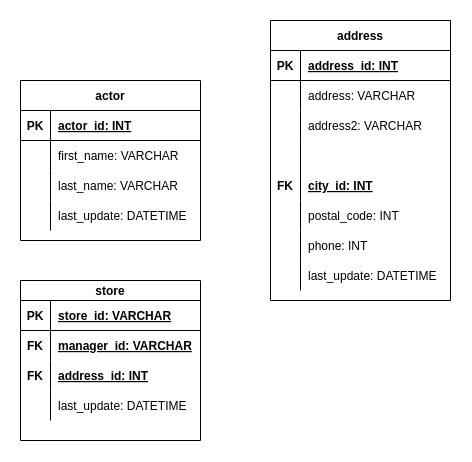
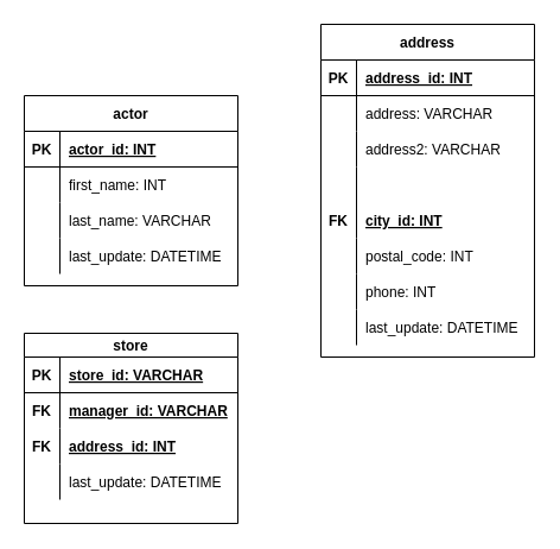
  <mxCell id="0" />
  <mxCell id="1" parent="0" />
  <mxCell id="2" value="address" style="shape=table;startSize=30;container=1;collapsible=1;childLayout=tableLayout;fixedRows=1;rowLines=0;fontStyle=1;align=center;resizeLast=1;" vertex="1" parent="1"><mxGeometry x="270" y="20" width="180" height="280" as="geometry"><mxRectangle x="300" y="50" width="80" height="30" as="alternateBounds" /></mxGeometry></mxCell>
  <mxCell id="3" value="" style="shape=partialRectangle;collapsible=0;dropTarget=0;pointerEvents=0;fillColor=none;top=0;left=0;bottom=1;right=0;points=[[0,0.5],[1,0.5]];portConstraint=eastwest;" vertex="1" parent="2"><mxGeometry y="30" width="180" height="30" as="geometry" /></mxCell>
  <mxCell id="4" value="PK" style="shape=partialRectangle;connectable=0;fillColor=none;top=0;left=0;bottom=0;right=0;fontStyle=1;overflow=hidden;" vertex="1" parent="3"><mxGeometry width="30" height="30" as="geometry" /></mxCell>
  <mxCell id="5" value="address_id: INT" style="shape=partialRectangle;connectable=0;fillColor=none;top=0;left=0;bottom=0;right=0;align=left;spacingLeft=6;fontStyle=5;overflow=hidden;" vertex="1" parent="3"><mxGeometry x="30" width="150" height="30" as="geometry" /></mxCell>
  <mxCell id="6" value="" style="shape=partialRectangle;collapsible=0;dropTarget=0;pointerEvents=0;fillColor=none;top=0;left=0;bottom=0;right=0;points=[[0,0.5],[1,0.5]];portConstraint=eastwest;" vertex="1" parent="2"><mxGeometry y="60" width="180" height="30" as="geometry" /></mxCell>
  <mxCell id="7" value="" style="shape=partialRectangle;connectable=0;fillColor=none;top=0;left=0;bottom=0;right=0;editable=1;overflow=hidden;" vertex="1" parent="6"><mxGeometry width="30" height="30" as="geometry" /></mxCell>
  <mxCell id="8" value="address: VARCHAR" style="shape=partialRectangle;connectable=0;fillColor=none;top=0;left=0;bottom=0;right=0;align=left;spacingLeft=6;overflow=hidden;" vertex="1" parent="6"><mxGeometry x="30" width="150" height="30" as="geometry" /></mxCell>
  <mxCell id="9" value="" style="shape=partialRectangle;collapsible=0;dropTarget=0;pointerEvents=0;fillColor=none;top=0;left=0;bottom=0;right=0;points=[[0,0.5],[1,0.5]];portConstraint=eastwest;" vertex="1" parent="2"><mxGeometry y="90" width="180" height="30" as="geometry" /></mxCell>
  <mxCell id="10" value="" style="shape=partialRectangle;connectable=0;fillColor=none;top=0;left=0;bottom=0;right=0;editable=1;overflow=hidden;" vertex="1" parent="9"><mxGeometry width="30" height="30" as="geometry" /></mxCell>
  <mxCell id="11" value="address2: VARCHAR" style="shape=partialRectangle;connectable=0;fillColor=none;top=0;left=0;bottom=0;right=0;align=left;spacingLeft=6;overflow=hidden;" vertex="1" parent="9"><mxGeometry x="30" width="150" height="30" as="geometry" /></mxCell>
  <mxCell id="12" value="" style="shape=partialRectangle;collapsible=0;dropTarget=0;pointerEvents=0;fillColor=none;top=0;left=0;bottom=0;right=0;points=[[0,0.5],[1,0.5]];portConstraint=eastwest;" vertex="1" parent="2"><mxGeometry y="120" width="180" height="30" as="geometry" /></mxCell>
  <mxCell id="13" value="" style="shape=partialRectangle;connectable=0;fillColor=none;top=0;left=0;bottom=0;right=0;editable=1;overflow=hidden;" vertex="1" parent="12"><mxGeometry width="30" height="30" as="geometry" /></mxCell>
  <mxCell id="14" value="" style="shape=partialRectangle;collapsible=0;dropTarget=0;pointerEvents=0;fillColor=none;top=0;left=0;bottom=0;right=0;points=[[0,0.5],[1,0.5]];portConstraint=eastwest;" vertex="1" parent="2"><mxGeometry y="150" width="180" height="30" as="geometry" /></mxCell>
  <mxCell id="15" value="FK" style="shape=partialRectangle;connectable=0;fillColor=none;top=0;left=0;bottom=0;right=0;editable=1;overflow=hidden;fontStyle=1" vertex="1" parent="14"><mxGeometry width="30" height="30" as="geometry" /></mxCell>
  <mxCell id="16" value="city_id: INT" style="shape=partialRectangle;connectable=0;fillColor=none;top=0;left=0;bottom=0;right=0;align=left;spacingLeft=6;overflow=hidden;fontStyle=5" vertex="1" parent="14"><mxGeometry x="30" width="150" height="30" as="geometry" /></mxCell>
  <mxCell id="17" value="" style="shape=partialRectangle;collapsible=0;dropTarget=0;pointerEvents=0;fillColor=none;top=0;left=0;bottom=0;right=0;points=[[0,0.5],[1,0.5]];portConstraint=eastwest;" vertex="1" parent="2"><mxGeometry y="180" width="180" height="30" as="geometry" /></mxCell>
  <mxCell id="18" value="" style="shape=partialRectangle;connectable=0;fillColor=none;top=0;left=0;bottom=0;right=0;editable=1;overflow=hidden;" vertex="1" parent="17"><mxGeometry width="30" height="30" as="geometry" /></mxCell>
  <mxCell id="19" value="postal_code: INT" style="shape=partialRectangle;connectable=0;fillColor=none;top=0;left=0;bottom=0;right=0;align=left;spacingLeft=6;overflow=hidden;" vertex="1" parent="17"><mxGeometry x="30" width="150" height="30" as="geometry" /></mxCell>
  <mxCell id="20" value="" style="shape=partialRectangle;collapsible=0;dropTarget=0;pointerEvents=0;fillColor=none;top=0;left=0;bottom=0;right=0;points=[[0,0.5],[1,0.5]];portConstraint=eastwest;" vertex="1" parent="2"><mxGeometry y="210" width="180" height="30" as="geometry" /></mxCell>
  <mxCell id="21" value="" style="shape=partialRectangle;connectable=0;fillColor=none;top=0;left=0;bottom=0;right=0;editable=1;overflow=hidden;" vertex="1" parent="20"><mxGeometry width="30" height="30" as="geometry" /></mxCell>
  <mxCell id="22" value="phone: INT" style="shape=partialRectangle;connectable=0;fillColor=none;top=0;left=0;bottom=0;right=0;align=left;spacingLeft=6;overflow=hidden;" vertex="1" parent="20"><mxGeometry x="30" width="150" height="30" as="geometry" /></mxCell>
  <mxCell id="23" value="" style="shape=partialRectangle;collapsible=0;dropTarget=0;pointerEvents=0;fillColor=none;top=0;left=0;bottom=0;right=0;points=[[0,0.5],[1,0.5]];portConstraint=eastwest;" vertex="1" parent="2"><mxGeometry y="240" width="180" height="30" as="geometry" /></mxCell>
  <mxCell id="24" value="" style="shape=partialRectangle;connectable=0;fillColor=none;top=0;left=0;bottom=0;right=0;editable=1;overflow=hidden;" vertex="1" parent="23"><mxGeometry width="30" height="30" as="geometry" /></mxCell>
  <mxCell id="25" value="last_update: DATETIME" style="shape=partialRectangle;connectable=0;fillColor=none;top=0;left=0;bottom=0;right=0;align=left;spacingLeft=6;overflow=hidden;" vertex="1" parent="23"><mxGeometry x="30" width="150" height="30" as="geometry" /></mxCell>
  <mxCell id="26" value="actor" style="shape=table;startSize=30;container=1;collapsible=1;childLayout=tableLayout;fixedRows=1;rowLines=0;fontStyle=1;align=center;resizeLast=1;" vertex="1" parent="1"><mxGeometry x="20" y="80" width="180" height="160" as="geometry" /></mxCell>
  <mxCell id="27" value="" style="shape=partialRectangle;collapsible=0;dropTarget=0;pointerEvents=0;fillColor=none;top=0;left=0;bottom=1;right=0;points=[[0,0.5],[1,0.5]];portConstraint=eastwest;" vertex="1" parent="26"><mxGeometry y="30" width="180" height="30" as="geometry" /></mxCell>
  <mxCell id="28" value="PK" style="shape=partialRectangle;connectable=0;fillColor=none;top=0;left=0;bottom=0;right=0;fontStyle=1;overflow=hidden;" vertex="1" parent="27"><mxGeometry width="30" height="30" as="geometry" /></mxCell>
  <mxCell id="29" value="actor_id: INT" style="shape=partialRectangle;connectable=0;fillColor=none;top=0;left=0;bottom=0;right=0;align=left;spacingLeft=6;fontStyle=5;overflow=hidden;" vertex="1" parent="27"><mxGeometry x="30" width="150" height="30" as="geometry" /></mxCell>
  <mxCell id="30" value="" style="shape=partialRectangle;collapsible=0;dropTarget=0;pointerEvents=0;fillColor=none;top=0;left=0;bottom=0;right=0;points=[[0,0.5],[1,0.5]];portConstraint=eastwest;" vertex="1" parent="26"><mxGeometry y="60" width="180" height="30" as="geometry" /></mxCell>
  <mxCell id="31" value="" style="shape=partialRectangle;connectable=0;fillColor=none;top=0;left=0;bottom=0;right=0;editable=1;overflow=hidden;" vertex="1" parent="30"><mxGeometry width="30" height="30" as="geometry" /></mxCell>
- <mxCell id="32" value="first_name: VARCHAR" style="shape=partialRectangle;connectable=0;fillColor=none;top=0;left=0;bottom=0;right=0;align=left;spacingLeft=6;overflow=hidden;" vertex="1" parent="30"><mxGeometry x="30" width="150" height="30" as="geometry" /></mxCell>
+ <mxCell id="32" value="first_name: INT" style="shape=partialRectangle;connectable=0;fillColor=none;top=0;left=0;bottom=0;right=0;align=left;spacingLeft=6;overflow=hidden;" vertex="1" parent="30"><mxGeometry x="30" width="150" height="30" as="geometry" /></mxCell>
  <mxCell id="33" value="" style="shape=partialRectangle;collapsible=0;dropTarget=0;pointerEvents=0;fillColor=none;top=0;left=0;bottom=0;right=0;points=[[0,0.5],[1,0.5]];portConstraint=eastwest;" vertex="1" parent="26"><mxGeometry y="90" width="180" height="30" as="geometry" /></mxCell>
  <mxCell id="34" value="" style="shape=partialRectangle;connectable=0;fillColor=none;top=0;left=0;bottom=0;right=0;editable=1;overflow=hidden;" vertex="1" parent="33"><mxGeometry width="30" height="30" as="geometry" /></mxCell>
  <mxCell id="35" value="last_name: VARCHAR" style="shape=partialRectangle;connectable=0;fillColor=none;top=0;left=0;bottom=0;right=0;align=left;spacingLeft=6;overflow=hidden;" vertex="1" parent="33"><mxGeometry x="30" width="150" height="30" as="geometry" /></mxCell>
  <mxCell id="36" value="" style="shape=partialRectangle;collapsible=0;dropTarget=0;pointerEvents=0;fillColor=none;top=0;left=0;bottom=0;right=0;points=[[0,0.5],[1,0.5]];portConstraint=eastwest;" vertex="1" parent="26"><mxGeometry y="120" width="180" height="30" as="geometry" /></mxCell>
  <mxCell id="37" value="" style="shape=partialRectangle;connectable=0;fillColor=none;top=0;left=0;bottom=0;right=0;editable=1;overflow=hidden;" vertex="1" parent="36"><mxGeometry width="30" height="30" as="geometry" /></mxCell>
  <mxCell id="38" value="last_update: DATETIME" style="shape=partialRectangle;connectable=0;fillColor=none;top=0;left=0;bottom=0;right=0;align=left;spacingLeft=6;overflow=hidden;" vertex="1" parent="36"><mxGeometry x="30" width="150" height="30" as="geometry" /></mxCell>
  <mxCell id="39" value="store" style="shape=table;startSize=20;container=1;collapsible=1;childLayout=tableLayout;fixedRows=1;rowLines=0;fontStyle=1;align=center;resizeLast=1;" vertex="1" parent="1"><mxGeometry x="20" y="280" width="180" height="160" as="geometry" /></mxCell>
  <mxCell id="40" value="" style="shape=partialRectangle;collapsible=0;dropTarget=0;pointerEvents=0;fillColor=none;top=0;left=0;bottom=1;right=0;points=[[0,0.5],[1,0.5]];portConstraint=eastwest;" vertex="1" parent="39"><mxGeometry y="20" width="180" height="30" as="geometry" /></mxCell>
  <mxCell id="41" value="PK" style="shape=partialRectangle;connectable=0;fillColor=none;top=0;left=0;bottom=0;right=0;fontStyle=1;overflow=hidden;" vertex="1" parent="40"><mxGeometry width="30" height="30" as="geometry" /></mxCell>
  <mxCell id="42" value="store_id: VARCHAR" style="shape=partialRectangle;connectable=0;fillColor=none;top=0;left=0;bottom=0;right=0;align=left;spacingLeft=6;fontStyle=5;overflow=hidden;" vertex="1" parent="40"><mxGeometry x="30" width="150" height="30" as="geometry" /></mxCell>
  <mxCell id="43" value="" style="shape=partialRectangle;collapsible=0;dropTarget=0;pointerEvents=0;fillColor=none;top=0;left=0;bottom=0;right=0;points=[[0,0.5],[1,0.5]];portConstraint=eastwest;" vertex="1" parent="39"><mxGeometry y="50" width="180" height="30" as="geometry" /></mxCell>
  <mxCell id="44" value="FK" style="shape=partialRectangle;connectable=0;fillColor=none;top=0;left=0;bottom=0;right=0;editable=1;overflow=hidden;fontStyle=1" vertex="1" parent="43"><mxGeometry width="30" height="30" as="geometry" /></mxCell>
  <mxCell id="45" value="manager_id: VARCHAR" style="shape=partialRectangle;connectable=0;fillColor=none;top=0;left=0;bottom=0;right=0;align=left;spacingLeft=6;overflow=hidden;fontStyle=5" vertex="1" parent="43"><mxGeometry x="30" width="150" height="30" as="geometry" /></mxCell>
  <mxCell id="46" value="" style="shape=partialRectangle;collapsible=0;dropTarget=0;pointerEvents=0;fillColor=none;top=0;left=0;bottom=0;right=0;points=[[0,0.5],[1,0.5]];portConstraint=eastwest;" vertex="1" parent="39"><mxGeometry y="80" width="180" height="30" as="geometry" /></mxCell>
  <mxCell id="47" value="FK" style="shape=partialRectangle;connectable=0;fillColor=none;top=0;left=0;bottom=0;right=0;editable=1;overflow=hidden;fontStyle=1" vertex="1" parent="46"><mxGeometry width="30" height="30" as="geometry" /></mxCell>
  <mxCell id="48" value="address_id: INT" style="shape=partialRectangle;connectable=0;fillColor=none;top=0;left=0;bottom=0;right=0;align=left;spacingLeft=6;overflow=hidden;fontStyle=5" vertex="1" parent="46"><mxGeometry x="30" width="150" height="30" as="geometry" /></mxCell>
  <mxCell id="49" value="" style="shape=partialRectangle;collapsible=0;dropTarget=0;pointerEvents=0;fillColor=none;top=0;left=0;bottom=0;right=0;points=[[0,0.5],[1,0.5]];portConstraint=eastwest;" vertex="1" parent="39"><mxGeometry y="110" width="180" height="30" as="geometry" /></mxCell>
  <mxCell id="50" value="" style="shape=partialRectangle;connectable=0;fillColor=none;top=0;left=0;bottom=0;right=0;editable=1;overflow=hidden;" vertex="1" parent="49"><mxGeometry width="30" height="30" as="geometry" /></mxCell>
  <mxCell id="51" value="last_update: DATETIME" style="shape=partialRectangle;connectable=0;fillColor=none;top=0;left=0;bottom=0;right=0;align=left;spacingLeft=6;overflow=hidden;" vertex="1" parent="49"><mxGeometry x="30" width="150" height="30" as="geometry" /></mxCell>
